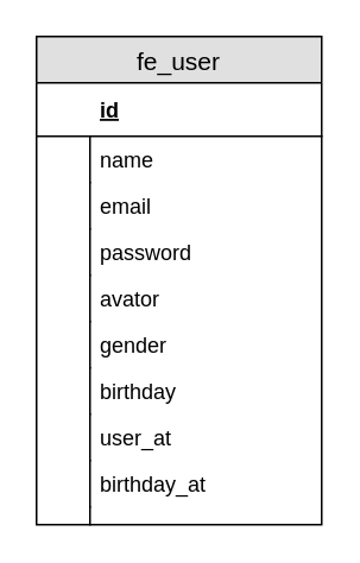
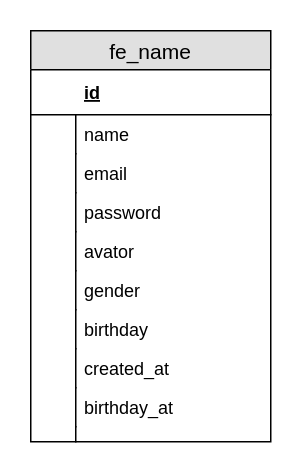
  <mxCell id="0" />
  <mxCell id="1" parent="0" />
- <mxCell id="2" value="fe_user" style="swimlane;fontStyle=0;childLayout=stackLayout;horizontal=1;startSize=26;fillColor=#e0e0e0;horizontalStack=0;resizeParent=1;resizeParentMax=0;resizeLast=0;collapsible=1;marginBottom=0;swimlaneFillColor=#ffffff;align=center;fontSize=14;" vertex="1" parent="1"><mxGeometry x="20" y="20" width="160" height="274" as="geometry" /></mxCell>
+ <mxCell id="2" value="fe_name" style="swimlane;fontStyle=0;childLayout=stackLayout;horizontal=1;startSize=26;fillColor=#e0e0e0;horizontalStack=0;resizeParent=1;resizeParentMax=0;resizeLast=0;collapsible=1;marginBottom=0;swimlaneFillColor=#ffffff;align=center;fontSize=14;" vertex="1" parent="1"><mxGeometry x="20" y="20" width="160" height="274" as="geometry" /></mxCell>
  <mxCell id="3" value="id" style="shape=partialRectangle;top=0;left=0;right=0;bottom=1;align=left;verticalAlign=middle;fillColor=none;spacingLeft=34;spacingRight=4;overflow=hidden;rotatable=0;points=[[0,0.5],[1,0.5]];portConstraint=eastwest;dropTarget=0;fontStyle=5;fontSize=12;" vertex="1" parent="2"><mxGeometry y="26" width="160" height="30" as="geometry" /></mxCell>
  <mxCell id="4" value="name" style="shape=partialRectangle;top=0;left=0;right=0;bottom=0;align=left;verticalAlign=top;fillColor=none;spacingLeft=34;spacingRight=4;overflow=hidden;rotatable=0;points=[[0,0.5],[1,0.5]];portConstraint=eastwest;dropTarget=0;fontSize=12;" vertex="1" parent="2"><mxGeometry y="56" width="160" height="26" as="geometry" /></mxCell>
  <mxCell id="5" value="" style="shape=partialRectangle;top=0;left=0;bottom=0;fillColor=none;align=left;verticalAlign=top;spacingLeft=4;spacingRight=4;overflow=hidden;rotatable=0;points=[];portConstraint=eastwest;part=1;fontSize=12;" vertex="1" connectable="0" parent="4"><mxGeometry width="30" height="26" as="geometry" /></mxCell>
  <mxCell id="6" value="email" style="shape=partialRectangle;top=0;left=0;right=0;bottom=0;align=left;verticalAlign=top;fillColor=none;spacingLeft=34;spacingRight=4;overflow=hidden;rotatable=0;points=[[0,0.5],[1,0.5]];portConstraint=eastwest;dropTarget=0;fontSize=12;" vertex="1" parent="2"><mxGeometry y="82" width="160" height="26" as="geometry" /></mxCell>
  <mxCell id="7" value="" style="shape=partialRectangle;top=0;left=0;bottom=0;fillColor=none;align=left;verticalAlign=top;spacingLeft=4;spacingRight=4;overflow=hidden;rotatable=0;points=[];portConstraint=eastwest;part=1;fontSize=12;" vertex="1" connectable="0" parent="6"><mxGeometry width="30" height="26" as="geometry" /></mxCell>
  <mxCell id="8" value="password" style="shape=partialRectangle;top=0;left=0;right=0;bottom=0;align=left;verticalAlign=top;fillColor=none;spacingLeft=34;spacingRight=4;overflow=hidden;rotatable=0;points=[[0,0.5],[1,0.5]];portConstraint=eastwest;dropTarget=0;fontSize=12;" vertex="1" parent="2"><mxGeometry y="108" width="160" height="26" as="geometry" /></mxCell>
  <mxCell id="9" value="" style="shape=partialRectangle;top=0;left=0;bottom=0;fillColor=none;align=left;verticalAlign=top;spacingLeft=4;spacingRight=4;overflow=hidden;rotatable=0;points=[];portConstraint=eastwest;part=1;fontSize=12;" vertex="1" connectable="0" parent="8"><mxGeometry width="30" height="26" as="geometry" /></mxCell>
  <mxCell id="10" value="avator" style="shape=partialRectangle;top=0;left=0;right=0;bottom=0;align=left;verticalAlign=top;fillColor=none;spacingLeft=34;spacingRight=4;overflow=hidden;rotatable=0;points=[[0,0.5],[1,0.5]];portConstraint=eastwest;dropTarget=0;fontSize=12;" vertex="1" parent="2"><mxGeometry y="134" width="160" height="26" as="geometry" /></mxCell>
  <mxCell id="11" value="" style="shape=partialRectangle;top=0;left=0;bottom=0;fillColor=none;align=left;verticalAlign=top;spacingLeft=4;spacingRight=4;overflow=hidden;rotatable=0;points=[];portConstraint=eastwest;part=1;fontSize=12;" vertex="1" connectable="0" parent="10"><mxGeometry width="30" height="26" as="geometry" /></mxCell>
  <mxCell id="12" value="gender" style="shape=partialRectangle;top=0;left=0;right=0;bottom=0;align=left;verticalAlign=top;fillColor=none;spacingLeft=34;spacingRight=4;overflow=hidden;rotatable=0;points=[[0,0.5],[1,0.5]];portConstraint=eastwest;dropTarget=0;fontSize=12;" vertex="1" parent="2"><mxGeometry y="160" width="160" height="26" as="geometry" /></mxCell>
  <mxCell id="13" value="" style="shape=partialRectangle;top=0;left=0;bottom=0;fillColor=none;align=left;verticalAlign=top;spacingLeft=4;spacingRight=4;overflow=hidden;rotatable=0;points=[];portConstraint=eastwest;part=1;fontSize=12;" vertex="1" connectable="0" parent="12"><mxGeometry width="30" height="26" as="geometry" /></mxCell>
  <mxCell id="14" value="birthday" style="shape=partialRectangle;top=0;left=0;right=0;bottom=0;align=left;verticalAlign=top;fillColor=none;spacingLeft=34;spacingRight=4;overflow=hidden;rotatable=0;points=[[0,0.5],[1,0.5]];portConstraint=eastwest;dropTarget=0;fontSize=12;" vertex="1" parent="2"><mxGeometry y="186" width="160" height="26" as="geometry" /></mxCell>
  <mxCell id="15" value="" style="shape=partialRectangle;top=0;left=0;bottom=0;fillColor=none;align=left;verticalAlign=top;spacingLeft=4;spacingRight=4;overflow=hidden;rotatable=0;points=[];portConstraint=eastwest;part=1;fontSize=12;" vertex="1" connectable="0" parent="14"><mxGeometry width="30" height="26" as="geometry" /></mxCell>
- <mxCell id="16" value="user_at" style="shape=partialRectangle;top=0;left=0;right=0;bottom=0;align=left;verticalAlign=top;fillColor=none;spacingLeft=34;spacingRight=4;overflow=hidden;rotatable=0;points=[[0,0.5],[1,0.5]];portConstraint=eastwest;dropTarget=0;fontSize=12;" vertex="1" parent="2"><mxGeometry y="212" width="160" height="26" as="geometry" /></mxCell>
+ <mxCell id="16" value="created_at" style="shape=partialRectangle;top=0;left=0;right=0;bottom=0;align=left;verticalAlign=top;fillColor=none;spacingLeft=34;spacingRight=4;overflow=hidden;rotatable=0;points=[[0,0.5],[1,0.5]];portConstraint=eastwest;dropTarget=0;fontSize=12;" vertex="1" parent="2"><mxGeometry y="212" width="160" height="26" as="geometry" /></mxCell>
  <mxCell id="17" value="" style="shape=partialRectangle;top=0;left=0;bottom=0;fillColor=none;align=left;verticalAlign=top;spacingLeft=4;spacingRight=4;overflow=hidden;rotatable=0;points=[];portConstraint=eastwest;part=1;fontSize=12;" vertex="1" connectable="0" parent="16"><mxGeometry width="30" height="26" as="geometry" /></mxCell>
  <mxCell id="18" value="birthday_at" style="shape=partialRectangle;top=0;left=0;right=0;bottom=0;align=left;verticalAlign=top;fillColor=none;spacingLeft=34;spacingRight=4;overflow=hidden;rotatable=0;points=[[0,0.5],[1,0.5]];portConstraint=eastwest;dropTarget=0;fontSize=12;" vertex="1" parent="2"><mxGeometry y="238" width="160" height="26" as="geometry" /></mxCell>
  <mxCell id="19" value="" style="shape=partialRectangle;top=0;left=0;bottom=0;fillColor=none;align=left;verticalAlign=top;spacingLeft=4;spacingRight=4;overflow=hidden;rotatable=0;points=[];portConstraint=eastwest;part=1;fontSize=12;" vertex="1" connectable="0" parent="18"><mxGeometry width="30" height="26" as="geometry" /></mxCell>
  <mxCell id="20" value="" style="shape=partialRectangle;top=0;left=0;right=0;bottom=0;align=left;verticalAlign=top;fillColor=none;spacingLeft=34;spacingRight=4;overflow=hidden;rotatable=0;points=[[0,0.5],[1,0.5]];portConstraint=eastwest;dropTarget=0;fontSize=12;" vertex="1" parent="2"><mxGeometry y="264" width="160" height="10" as="geometry" /></mxCell>
  <mxCell id="21" value="" style="shape=partialRectangle;top=0;left=0;bottom=0;fillColor=none;align=left;verticalAlign=top;spacingLeft=4;spacingRight=4;overflow=hidden;rotatable=0;points=[];portConstraint=eastwest;part=1;fontSize=12;" vertex="1" connectable="0" parent="20"><mxGeometry width="30" height="10" as="geometry" /></mxCell>
